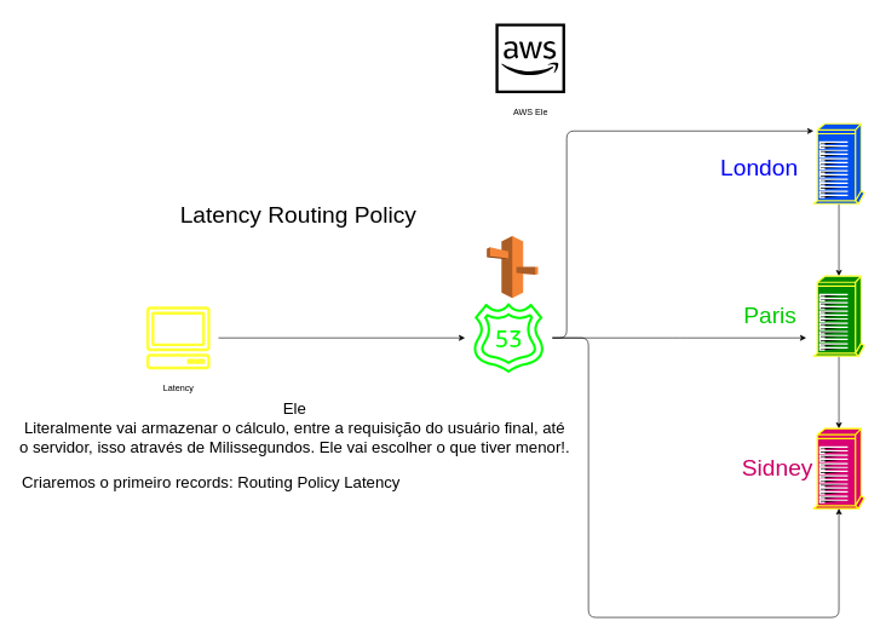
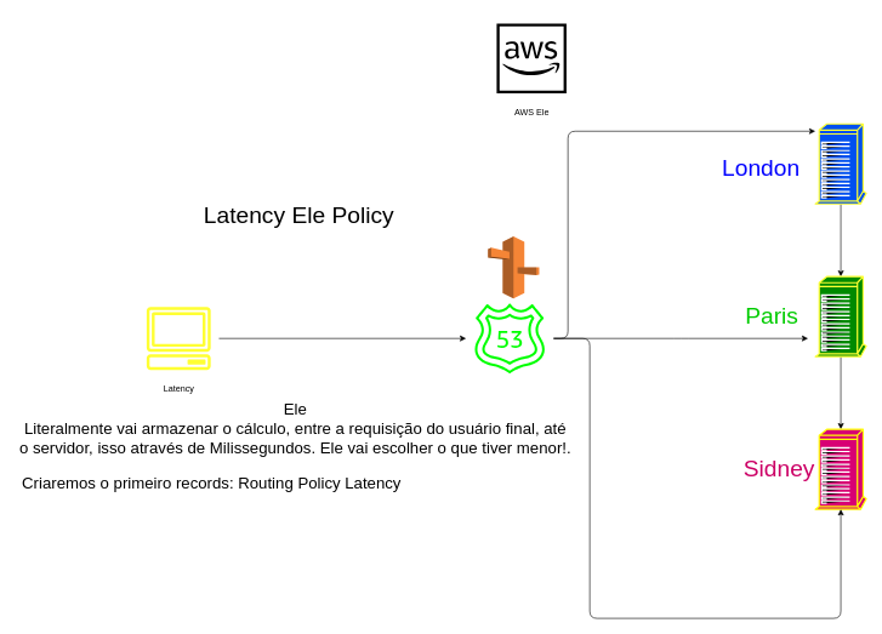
  <mxCell id="0" />
  <mxCell id="1" parent="0" />
  <mxCell id="2" value="AWS Ele" style="sketch=0;outlineConnect=0;dashed=0;verticalLabelPosition=bottom;verticalAlign=top;align=center;html=1;fontSize=12;fontStyle=0;aspect=fixed;shape=mxgraph.aws4.resourceIcon;resIcon=mxgraph.aws4.aws_cloud;" vertex="1" parent="1"><mxGeometry x="670" y="20" width="120" height="120" as="geometry" /></mxCell>
  <mxCell id="3" style="edgeStyle=orthogonalEdgeStyle;rounded=0;orthogonalLoop=1;jettySize=auto;html=1;" edge="1" parent="1" source="4" target="14"><mxGeometry relative="1" as="geometry"><mxPoint x="620" y="465" as="targetPoint" /></mxGeometry></mxCell>
  <mxCell id="4" value="Latency&lt;br&gt;" style="sketch=0;outlineConnect=0;dashed=0;verticalLabelPosition=bottom;verticalAlign=top;align=center;html=1;fontSize=12;fontStyle=0;aspect=fixed;shape=mxgraph.aws4.resourceIcon;resIcon=mxgraph.aws4.client;strokeColor=#FFFF33;" vertex="1" parent="1"><mxGeometry x="190" y="410" width="110" height="110" as="geometry" /></mxCell>
  <mxCell id="5" style="edgeStyle=orthogonalEdgeStyle;curved=0;rounded=1;sketch=0;orthogonalLoop=1;jettySize=auto;html=1;entryX=0.5;entryY=0;entryDx=0;entryDy=0;entryPerimeter=0;" edge="1" parent="1" source="6" target="8"><mxGeometry relative="1" as="geometry" /></mxCell>
  <mxCell id="6" value="" style="shape=mxgraph.cisco.computers_and_peripherals.ibm_tower;sketch=0;html=1;pointerEvents=1;dashed=0;strokeWidth=2;verticalLabelPosition=bottom;verticalAlign=top;align=center;outlineConnect=0;fontColor=#ffffff;labelBackgroundColor=#FFFF00;fillColor=#0050ef;strokeColor=#FFFF33;" vertex="1" parent="1"><mxGeometry x="1120" y="170" width="70" height="110" as="geometry" /></mxCell>
  <mxCell id="7" style="edgeStyle=orthogonalEdgeStyle;curved=0;rounded=1;sketch=0;orthogonalLoop=1;jettySize=auto;html=1;" edge="1" parent="1" source="8" target="9"><mxGeometry relative="1" as="geometry" /></mxCell>
  <mxCell id="8" value="" style="shape=mxgraph.cisco.computers_and_peripherals.ibm_tower;sketch=0;html=1;pointerEvents=1;dashed=0;strokeWidth=2;verticalLabelPosition=bottom;verticalAlign=top;align=center;outlineConnect=0;fillColor=#008a00;fontColor=#ffffff;strokeColor=#FFFF33;" vertex="1" parent="1"><mxGeometry x="1120" y="380" width="70" height="110" as="geometry" /></mxCell>
  <mxCell id="9" value="" style="shape=mxgraph.cisco.computers_and_peripherals.ibm_tower;sketch=0;html=1;pointerEvents=1;dashed=0;strokeWidth=2;verticalLabelPosition=bottom;verticalAlign=top;align=center;outlineConnect=0;fillColor=#d80073;fontColor=#ffffff;strokeColor=#FFFF00;" vertex="1" parent="1"><mxGeometry x="1120" y="590" width="70" height="110" as="geometry" /></mxCell>
- <mxCell id="10" value="&lt;font style=&quot;font-size: 32px;&quot;&gt;Latency Routing Policy&lt;/font&gt;" style="text;html=1;align=center;verticalAlign=middle;resizable=0;points=[];autosize=1;strokeColor=none;fillColor=none;" vertex="1" parent="1"><mxGeometry x="240" y="280" width="340" height="30" as="geometry" /></mxCell>
+ <mxCell id="10" value="&lt;font style=&quot;font-size: 32px;&quot;&gt;Latency Ele Policy&lt;/font&gt;" style="text;html=1;align=center;verticalAlign=middle;resizable=0;points=[];autosize=1;strokeColor=none;fillColor=none;" vertex="1" parent="1"><mxGeometry x="240" y="280" width="340" height="30" as="geometry" /></mxCell>
  <mxCell id="11" style="edgeStyle=orthogonalEdgeStyle;curved=0;rounded=1;sketch=0;orthogonalLoop=1;jettySize=auto;html=1;fontSize=15;fontColor=#FFFF66;labelBackgroundColor=#FFFF00;" edge="1" parent="1" source="14" target="6"><mxGeometry relative="1" as="geometry"><mxPoint x="990" y="200" as="targetPoint" /><Array as="points"><mxPoint x="780" y="465" /><mxPoint x="780" y="180" /></Array></mxGeometry></mxCell>
  <mxCell id="12" style="edgeStyle=orthogonalEdgeStyle;curved=0;rounded=1;sketch=0;orthogonalLoop=1;jettySize=auto;html=1;fontSize=15;fontColor=#FF0000;labelBackgroundColor=#CC0000;" edge="1" parent="1" source="14"><mxGeometry relative="1" as="geometry"><mxPoint x="1110" y="465" as="targetPoint" /></mxGeometry></mxCell>
  <mxCell id="13" style="edgeStyle=orthogonalEdgeStyle;curved=0;rounded=1;sketch=0;orthogonalLoop=1;jettySize=auto;html=1;fontSize=15;" edge="1" parent="1" source="14" target="9"><mxGeometry relative="1" as="geometry"><mxPoint x="1020" y="850" as="targetPoint" /><Array as="points"><mxPoint x="810" y="465" /><mxPoint x="810" y="850" /><mxPoint x="1155" y="850" /></Array></mxGeometry></mxCell>
  <mxCell id="14" value="" style="sketch=0;points=[[0,0,0],[0.25,0,0],[0.5,0,0],[0.75,0,0],[1,0,0],[0,1,0],[0.25,1,0],[0.5,1,0],[0.75,1,0],[1,1,0],[0,0.25,0],[0,0.5,0],[0,0.75,0],[1,0.25,0],[1,0.5,0],[1,0.75,0]];outlineConnect=0;gradientDirection=north;dashed=0;verticalLabelPosition=bottom;verticalAlign=top;align=center;html=1;fontSize=12;fontStyle=0;aspect=fixed;shape=mxgraph.aws4.resourceIcon;resIcon=mxgraph.aws4.route_53;strokeColor=#00FF00;" vertex="1" parent="1"><mxGeometry x="640" y="405" width="120" height="120" as="geometry" /></mxCell>
  <mxCell id="15" value="" style="outlineConnect=0;dashed=0;verticalLabelPosition=bottom;verticalAlign=top;align=center;html=1;shape=mxgraph.aws3.route_53;fillColor=#F58536;gradientColor=none;rounded=0;sketch=0;strokeColor=#00FF00;" vertex="1" parent="1"><mxGeometry x="670" y="324.5" width="70.5" height="85.5" as="geometry" /></mxCell>
  <mxCell id="16" value="&lt;font style=&quot;font-size: 32px;&quot;&gt;London&lt;/font&gt;" style="text;html=1;align=center;verticalAlign=middle;resizable=0;points=[];autosize=1;strokeColor=none;fillColor=none;fontColor=#0000FF;" vertex="1" parent="1"><mxGeometry x="985" y="215" width="120" height="30" as="geometry" /></mxCell>
  <mxCell id="17" value="&lt;font style=&quot;font-size: 32px;&quot;&gt;Paris&lt;/font&gt;" style="text;html=1;align=center;verticalAlign=middle;resizable=0;points=[];autosize=1;strokeColor=none;fillColor=none;fontColor=#00CC00;" vertex="1" parent="1"><mxGeometry x="1015" y="420" width="90" height="30" as="geometry" /></mxCell>
  <mxCell id="18" value="&lt;font style=&quot;font-size: 32px;&quot;&gt;Sidney&lt;/font&gt;" style="text;html=1;align=center;verticalAlign=middle;resizable=0;points=[];autosize=1;strokeColor=none;fillColor=none;fontColor=#CC0066;" vertex="1" parent="1"><mxGeometry x="1015" y="630" width="110" height="30" as="geometry" /></mxCell>
  <mxCell id="19" value="&lt;p class=&quot;MsoNormal&quot; style=&quot;font-size: 22px;&quot;&gt;&lt;span style=&quot;font-family: Arial, sans-serif; font-size: 22px;&quot;&gt;Ele&lt;br style=&quot;font-size: 22px;&quot;&gt;Literalmente vai armazenar o cálculo, entre a requisição do usuário final, até&lt;br style=&quot;font-size: 22px;&quot;&gt;o servidor, isso através de Milissegundos. Ele vai escolher o que tiver menor!.&lt;/span&gt;&lt;/p&gt;" style="text;html=1;align=center;verticalAlign=middle;resizable=0;points=[];autosize=1;strokeColor=none;fillColor=none;fontSize=22;" vertex="1" parent="1"><mxGeometry x="20" y="525" width="770" height="130" as="geometry" /></mxCell>
  <mxCell id="20" value="Criaremos o primeiro records: Routing Policy Latency" style="text;html=1;align=center;verticalAlign=middle;resizable=0;points=[];autosize=1;strokeColor=none;fillColor=none;fontSize=22;" vertex="1" parent="1"><mxGeometry x="20" y="650" width="540" height="30" as="geometry" /></mxCell>
